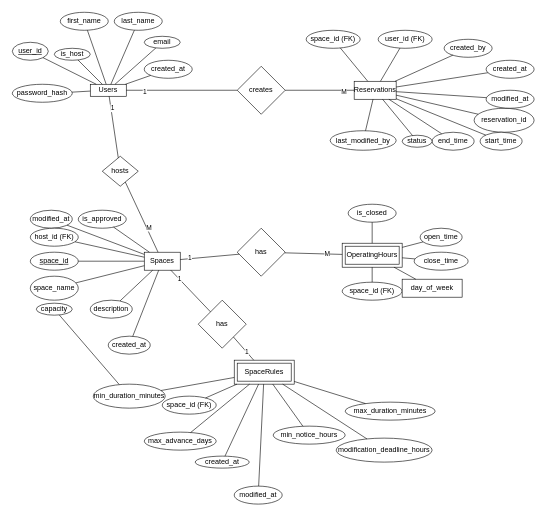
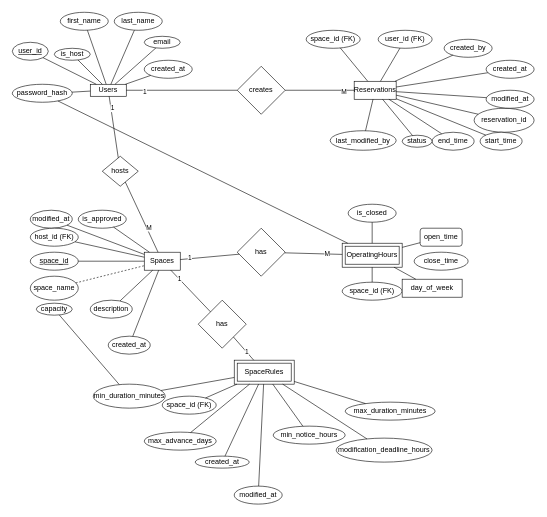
  <mxCell id="0" />
  <mxCell id="1" parent="0" />
  <mxCell id="2" value="Users" style="rounded=0;whiteSpace=wrap;html=1;" vertex="1" parent="1"><mxGeometry x="150" y="140" width="60" height="20" as="geometry" /></mxCell>
  <mxCell id="3" value="&lt;u&gt;user_id&lt;/u&gt;" style="ellipse;whiteSpace=wrap;html=1;" vertex="1" parent="1"><mxGeometry x="20" y="70" width="60" height="30" as="geometry" /></mxCell>
  <mxCell id="4" value="" style="endArrow=none;html=1;rounded=0;" edge="1" parent="1" source="2" target="3"><mxGeometry width="50" height="50" relative="1" as="geometry"><mxPoint x="230" y="300" as="sourcePoint" /><mxPoint x="280" y="250" as="targetPoint" /></mxGeometry></mxCell>
  <mxCell id="5" value="" style="endArrow=none;html=1;rounded=0;" edge="1" parent="1" source="2" target="6"><mxGeometry width="50" height="50" relative="1" as="geometry"><mxPoint x="290" y="260" as="sourcePoint" /><mxPoint x="170" y="100" as="targetPoint" /></mxGeometry></mxCell>
  <mxCell id="6" value="first_name" style="ellipse;whiteSpace=wrap;html=1;" vertex="1" parent="1"><mxGeometry x="100" y="20" width="80" height="30" as="geometry" /></mxCell>
  <mxCell id="7" value="last_name" style="ellipse;whiteSpace=wrap;html=1;" vertex="1" parent="1"><mxGeometry x="190" y="20" width="80" height="30" as="geometry" /></mxCell>
  <mxCell id="8" value="" style="endArrow=none;html=1;rounded=0;" edge="1" parent="1" source="2" target="7"><mxGeometry width="50" height="50" relative="1" as="geometry"><mxPoint x="310" y="360" as="sourcePoint" /><mxPoint x="360" y="310" as="targetPoint" /></mxGeometry></mxCell>
  <mxCell id="9" value="email" style="ellipse;whiteSpace=wrap;html=1;" vertex="1" parent="1"><mxGeometry x="240" y="60" width="60" height="20" as="geometry" /></mxCell>
  <mxCell id="10" value="" style="endArrow=none;html=1;rounded=0;" edge="1" parent="1" source="2" target="9"><mxGeometry width="50" height="50" relative="1" as="geometry"><mxPoint x="170" y="230" as="sourcePoint" /><mxPoint x="220" y="180" as="targetPoint" /></mxGeometry></mxCell>
  <mxCell id="11" value="password_hash" style="ellipse;whiteSpace=wrap;html=1;" vertex="1" parent="1"><mxGeometry x="20" y="140" width="100" height="30" as="geometry" /></mxCell>
  <mxCell id="12" value="" style="endArrow=none;html=1;rounded=0;" edge="1" parent="1" source="11" target="2"><mxGeometry width="50" height="50" relative="1" as="geometry"><mxPoint x="60" y="330" as="sourcePoint" /><mxPoint x="110" y="280" as="targetPoint" /></mxGeometry></mxCell>
  <mxCell id="13" value="is_host" style="ellipse;whiteSpace=wrap;html=1;" vertex="1" parent="1"><mxGeometry x="90" y="80" width="60" height="20" as="geometry" /></mxCell>
  <mxCell id="14" value="" style="endArrow=none;html=1;rounded=0;" edge="1" parent="1" source="13" target="2"><mxGeometry width="50" height="50" relative="1" as="geometry"><mxPoint x="470" y="410" as="sourcePoint" /><mxPoint x="520" y="360" as="targetPoint" /></mxGeometry></mxCell>
  <mxCell id="15" value="created_at" style="ellipse;whiteSpace=wrap;html=1;" vertex="1" parent="1"><mxGeometry x="240" y="100" width="80" height="30" as="geometry" /></mxCell>
  <mxCell id="16" value="" style="endArrow=none;html=1;rounded=0;" edge="1" parent="1" source="2" target="15"><mxGeometry width="50" height="50" relative="1" as="geometry"><mxPoint x="130" y="270" as="sourcePoint" /><mxPoint x="180" y="220" as="targetPoint" /></mxGeometry></mxCell>
  <mxCell id="17" value="Spaces" style="rounded=0;whiteSpace=wrap;html=1;" vertex="1" parent="1"><mxGeometry x="240" y="420" width="60" height="30" as="geometry" /></mxCell>
  <mxCell id="18" value="&lt;u&gt;space_id&lt;/u&gt;" style="ellipse;whiteSpace=wrap;html=1;" vertex="1" parent="1"><mxGeometry x="50" y="420" width="80" height="30" as="geometry" /></mxCell>
  <mxCell id="19" value="" style="endArrow=none;html=1;rounded=0;" edge="1" parent="1" source="18" target="17"><mxGeometry width="50" height="50" relative="1" as="geometry"><mxPoint x="170" y="340" as="sourcePoint" /><mxPoint x="220" y="290" as="targetPoint" /></mxGeometry></mxCell>
  <mxCell id="20" value="modified_at" style="ellipse;whiteSpace=wrap;html=1;" vertex="1" parent="1"><mxGeometry x="50" y="350" width="70" height="30" as="geometry" /></mxCell>
  <mxCell id="21" value="created_at" style="ellipse;whiteSpace=wrap;html=1;" vertex="1" parent="1"><mxGeometry x="180" y="560" width="70" height="30" as="geometry" /></mxCell>
  <mxCell id="22" value="is_approved" style="ellipse;whiteSpace=wrap;html=1;" vertex="1" parent="1"><mxGeometry x="130" y="350" width="80" height="30" as="geometry" /></mxCell>
  <mxCell id="23" value="capacity" style="ellipse;whiteSpace=wrap;html=1;" vertex="1" parent="1"><mxGeometry x="60" y="505" width="60" height="20" as="geometry" /></mxCell>
  <mxCell id="24" value="description" style="ellipse;whiteSpace=wrap;html=1;" vertex="1" parent="1"><mxGeometry x="150" y="500" width="70" height="30" as="geometry" /></mxCell>
  <mxCell id="25" value="space_name" style="ellipse;whiteSpace=wrap;html=1;" vertex="1" parent="1"><mxGeometry x="50" y="460" width="80" height="40" as="geometry" /></mxCell>
- <mxCell id="26" value="" style="endArrow=none;html=1;rounded=0;" edge="1" parent="1" source="25" target="17"><mxGeometry width="50" height="50" relative="1" as="geometry"><mxPoint x="170" y="350" as="sourcePoint" /><mxPoint x="220" y="300" as="targetPoint" /></mxGeometry></mxCell>
+ <mxCell id="26" value="" style="endArrow=none;html=1;rounded=0;dashed=1;" edge="1" parent="1" source="25" target="17"><mxGeometry width="50" height="50" relative="1" as="geometry"><mxPoint x="170" y="350" as="sourcePoint" /><mxPoint x="220" y="300" as="targetPoint" /></mxGeometry></mxCell>
  <mxCell id="27" value="" style="endArrow=none;html=1;rounded=0;" edge="1" parent="1" source="23" target="68"><mxGeometry width="50" height="50" relative="1" as="geometry"><mxPoint x="170" y="340" as="sourcePoint" /><mxPoint x="220" y="290" as="targetPoint" /></mxGeometry></mxCell>
  <mxCell id="28" value="" style="endArrow=none;html=1;rounded=0;" edge="1" parent="1" source="17" target="24"><mxGeometry width="50" height="50" relative="1" as="geometry"><mxPoint x="470" y="420" as="sourcePoint" /><mxPoint x="520" y="370" as="targetPoint" /></mxGeometry></mxCell>
  <mxCell id="29" value="" style="endArrow=none;html=1;rounded=0;" edge="1" parent="1" source="17" target="22"><mxGeometry width="50" height="50" relative="1" as="geometry"><mxPoint x="480" y="430" as="sourcePoint" /><mxPoint x="530" y="380" as="targetPoint" /></mxGeometry></mxCell>
  <mxCell id="30" value="" style="endArrow=none;html=1;rounded=0;" edge="1" parent="1" source="17" target="21"><mxGeometry width="50" height="50" relative="1" as="geometry"><mxPoint x="490" y="440" as="sourcePoint" /><mxPoint x="540" y="390" as="targetPoint" /></mxGeometry></mxCell>
  <mxCell id="31" value="" style="endArrow=none;html=1;rounded=0;" edge="1" parent="1" source="17" target="20"><mxGeometry width="50" height="50" relative="1" as="geometry"><mxPoint x="500" y="450" as="sourcePoint" /><mxPoint x="550" y="400" as="targetPoint" /></mxGeometry></mxCell>
  <mxCell id="32" value="host_id (FK)" style="ellipse;whiteSpace=wrap;html=1;" vertex="1" parent="1"><mxGeometry x="50" y="380" width="80" height="30" as="geometry" /></mxCell>
  <mxCell id="33" value="" style="endArrow=none;html=1;rounded=0;" edge="1" parent="1" source="17" target="32"><mxGeometry width="50" height="50" relative="1" as="geometry"><mxPoint x="240" y="360" as="sourcePoint" /><mxPoint x="290" y="310" as="targetPoint" /></mxGeometry></mxCell>
  <mxCell id="34" value="OperatingHours" style="shape=ext;margin=3;double=1;whiteSpace=wrap;html=1;align=center;" vertex="1" parent="1"><mxGeometry x="570" y="405" width="100" height="40" as="geometry" /></mxCell>
  <mxCell id="35" value="space_id (FK)" style="ellipse;whiteSpace=wrap;html=1;" vertex="1" parent="1"><mxGeometry x="570" y="470" width="100" height="30" as="geometry" /></mxCell>
  <mxCell id="36" value="" style="endArrow=none;html=1;rounded=0;" edge="1" parent="1" source="35" target="34"><mxGeometry width="50" height="50" relative="1" as="geometry"><mxPoint x="490" y="595" as="sourcePoint" /><mxPoint x="540" y="545" as="targetPoint" /></mxGeometry></mxCell>
  <mxCell id="37" value="day_of_week" style="whiteSpace=wrap;html=1;rounded=0;" vertex="1" parent="1"><mxGeometry x="670" y="465" width="100" height="30" as="geometry" /></mxCell>
  <mxCell id="38" value="" style="endArrow=none;html=1;rounded=0;" edge="1" parent="1" source="37" target="34"><mxGeometry width="50" height="50" relative="1" as="geometry"><mxPoint x="780" y="315" as="sourcePoint" /><mxPoint x="830" y="265" as="targetPoint" /></mxGeometry></mxCell>
- <mxCell id="39" value="open_time" style="ellipse;whiteSpace=wrap;html=1;" vertex="1" parent="1"><mxGeometry x="700" y="380" width="70" height="30" as="geometry" /></mxCell>
+ <mxCell id="39" value="open_time" style="whiteSpace=wrap;html=1;rounded=1;" vertex="1" parent="1"><mxGeometry x="700" y="380" width="70" height="30" as="geometry" /></mxCell>
  <mxCell id="40" value="close_time" style="ellipse;whiteSpace=wrap;html=1;" vertex="1" parent="1"><mxGeometry x="690" y="420" width="90" height="30" as="geometry" /></mxCell>
- <mxCell id="41" value="" style="endArrow=none;html=1;rounded=0;" edge="1" parent="1" source="34" target="40"><mxGeometry width="50" height="50" relative="1" as="geometry"><mxPoint x="520" y="335" as="sourcePoint" /><mxPoint x="570" y="285" as="targetPoint" /></mxGeometry></mxCell>
+ <mxCell id="41" value="" style="endArrow=none;html=1;rounded=0;" edge="1" parent="1" source="34" target="11"><mxGeometry width="50" height="50" relative="1" as="geometry"><mxPoint x="520" y="335" as="sourcePoint" /><mxPoint x="570" y="285" as="targetPoint" /></mxGeometry></mxCell>
  <mxCell id="42" value="" style="endArrow=none;html=1;rounded=0;" edge="1" parent="1" source="34" target="39"><mxGeometry width="50" height="50" relative="1" as="geometry"><mxPoint x="520" y="345" as="sourcePoint" /><mxPoint x="570" y="295" as="targetPoint" /></mxGeometry></mxCell>
  <mxCell id="43" value="is_closed" style="ellipse;whiteSpace=wrap;html=1;" vertex="1" parent="1"><mxGeometry x="580" y="340" width="80" height="30" as="geometry" /></mxCell>
  <mxCell id="44" value="" style="endArrow=none;html=1;rounded=0;" edge="1" parent="1" source="34" target="43"><mxGeometry width="50" height="50" relative="1" as="geometry"><mxPoint x="350" y="325" as="sourcePoint" /><mxPoint x="460" y="335" as="targetPoint" /></mxGeometry></mxCell>
  <mxCell id="45" value="Reservations" style="rounded=0;whiteSpace=wrap;html=1;" vertex="1" parent="1"><mxGeometry x="590" y="135" width="70" height="30" as="geometry" /></mxCell>
  <mxCell id="46" value="reservation_id" style="ellipse;whiteSpace=wrap;html=1;" vertex="1" parent="1"><mxGeometry x="790" y="180" width="100" height="40" as="geometry" /></mxCell>
  <mxCell id="47" value="" style="endArrow=none;html=1;rounded=0;" edge="1" parent="1" source="45" target="46"><mxGeometry width="50" height="50" relative="1" as="geometry"><mxPoint x="680" y="310" as="sourcePoint" /><mxPoint x="730" y="260" as="targetPoint" /></mxGeometry></mxCell>
  <mxCell id="48" value="space_id (FK)" style="ellipse;whiteSpace=wrap;html=1;" vertex="1" parent="1"><mxGeometry x="510" y="50" width="90" height="30" as="geometry" /></mxCell>
  <mxCell id="49" value="user_id (FK)" style="ellipse;whiteSpace=wrap;html=1;" vertex="1" parent="1"><mxGeometry x="630" y="50" width="90" height="30" as="geometry" /></mxCell>
  <mxCell id="50" value="" style="endArrow=none;html=1;rounded=0;" edge="1" parent="1" source="45" target="48"><mxGeometry width="50" height="50" relative="1" as="geometry"><mxPoint x="360" y="320" as="sourcePoint" /><mxPoint x="410" y="270" as="targetPoint" /></mxGeometry></mxCell>
  <mxCell id="51" value="" style="endArrow=none;html=1;rounded=0;" edge="1" parent="1" source="45" target="49"><mxGeometry width="50" height="50" relative="1" as="geometry"><mxPoint x="470" y="330" as="sourcePoint" /><mxPoint x="520" y="280" as="targetPoint" /></mxGeometry></mxCell>
  <mxCell id="52" value="end_time" style="ellipse;whiteSpace=wrap;html=1;" vertex="1" parent="1"><mxGeometry x="720" y="220" width="70" height="30" as="geometry" /></mxCell>
  <mxCell id="53" value="start_time" style="ellipse;whiteSpace=wrap;html=1;" vertex="1" parent="1"><mxGeometry x="800" y="220" width="70" height="30" as="geometry" /></mxCell>
  <mxCell id="54" value="" style="endArrow=none;html=1;rounded=0;" edge="1" parent="1" source="52" target="45"><mxGeometry width="50" height="50" relative="1" as="geometry"><mxPoint x="630" y="360" as="sourcePoint" /><mxPoint x="680" y="310" as="targetPoint" /></mxGeometry></mxCell>
  <mxCell id="55" value="" style="endArrow=none;html=1;rounded=0;" edge="1" parent="1" source="53" target="45"><mxGeometry width="50" height="50" relative="1" as="geometry"><mxPoint x="630" y="360" as="sourcePoint" /><mxPoint x="680" y="310" as="targetPoint" /></mxGeometry></mxCell>
  <mxCell id="56" value="status" style="ellipse;whiteSpace=wrap;html=1;" vertex="1" parent="1"><mxGeometry x="670" y="225" width="50" height="20" as="geometry" /></mxCell>
  <mxCell id="57" value="" style="endArrow=none;html=1;rounded=0;" edge="1" parent="1" source="56" target="45"><mxGeometry width="50" height="50" relative="1" as="geometry"><mxPoint x="440" y="340" as="sourcePoint" /><mxPoint x="490" y="290" as="targetPoint" /></mxGeometry></mxCell>
  <mxCell id="58" value="modified_at" style="ellipse;whiteSpace=wrap;html=1;" vertex="1" parent="1"><mxGeometry x="810" y="150" width="80" height="30" as="geometry" /></mxCell>
  <mxCell id="59" value="created_at" style="ellipse;whiteSpace=wrap;html=1;" vertex="1" parent="1"><mxGeometry x="810" y="100" width="80" height="30" as="geometry" /></mxCell>
  <mxCell id="60" value="created_by" style="ellipse;whiteSpace=wrap;html=1;" vertex="1" parent="1"><mxGeometry x="740" y="65" width="80" height="30" as="geometry" /></mxCell>
  <mxCell id="61" value="" style="endArrow=none;html=1;rounded=0;" edge="1" parent="1" source="45" target="58"><mxGeometry width="50" height="50" relative="1" as="geometry"><mxPoint x="630" y="360" as="sourcePoint" /><mxPoint x="680" y="310" as="targetPoint" /></mxGeometry></mxCell>
  <mxCell id="62" value="" style="endArrow=none;html=1;rounded=0;" edge="1" parent="1" source="45" target="59"><mxGeometry width="50" height="50" relative="1" as="geometry"><mxPoint x="630" y="360" as="sourcePoint" /><mxPoint x="680" y="310" as="targetPoint" /></mxGeometry></mxCell>
  <mxCell id="63" value="" style="endArrow=none;html=1;rounded=0;" edge="1" parent="1" source="45" target="60"><mxGeometry width="50" height="50" relative="1" as="geometry"><mxPoint x="630" y="360" as="sourcePoint" /><mxPoint x="680" y="310" as="targetPoint" /></mxGeometry></mxCell>
  <mxCell id="64" value="last_modified_by" style="ellipse;whiteSpace=wrap;html=1;" vertex="1" parent="1"><mxGeometry x="550" y="217.5" width="110" height="32.5" as="geometry" /></mxCell>
  <mxCell id="65" value="" style="endArrow=none;html=1;rounded=0;" edge="1" parent="1" source="45" target="64"><mxGeometry width="50" height="50" relative="1" as="geometry"><mxPoint x="630" y="360" as="sourcePoint" /><mxPoint x="680" y="310" as="targetPoint" /></mxGeometry></mxCell>
  <mxCell id="66" value="SpaceRules" style="shape=ext;margin=3;double=1;whiteSpace=wrap;html=1;align=center;" vertex="1" parent="1"><mxGeometry x="390" y="600" width="100" height="40" as="geometry" /></mxCell>
  <mxCell id="67" value="space_id (FK)" style="ellipse;whiteSpace=wrap;html=1;" vertex="1" parent="1"><mxGeometry x="270" y="660" width="90" height="30" as="geometry" /></mxCell>
  <mxCell id="68" value="min_duration_minutes" style="ellipse;whiteSpace=wrap;html=1;" vertex="1" parent="1"><mxGeometry x="155" y="640" width="120" height="40" as="geometry" /></mxCell>
  <mxCell id="69" value="max_duration_minutes" style="ellipse;whiteSpace=wrap;html=1;" vertex="1" parent="1"><mxGeometry x="575" y="670" width="150" height="30" as="geometry" /></mxCell>
  <mxCell id="70" value="max_advance_days" style="ellipse;whiteSpace=wrap;html=1;" vertex="1" parent="1"><mxGeometry x="240" y="720" width="120" height="30" as="geometry" /></mxCell>
  <mxCell id="71" value="min_notice_hours" style="ellipse;whiteSpace=wrap;html=1;" vertex="1" parent="1"><mxGeometry x="455" y="710" width="120" height="30" as="geometry" /></mxCell>
  <mxCell id="72" value="modification_deadline_hours" style="ellipse;whiteSpace=wrap;html=1;" vertex="1" parent="1"><mxGeometry x="560" y="730" width="160" height="40" as="geometry" /></mxCell>
  <mxCell id="73" value="created_at" style="ellipse;whiteSpace=wrap;html=1;" vertex="1" parent="1"><mxGeometry x="325" y="760" width="90" height="20" as="geometry" /></mxCell>
  <mxCell id="74" value="modified_at" style="ellipse;whiteSpace=wrap;html=1;" vertex="1" parent="1"><mxGeometry x="390" y="810" width="80" height="30" as="geometry" /></mxCell>
  <mxCell id="75" value="" style="endArrow=none;html=1;rounded=0;" edge="1" parent="1" source="73" target="66"><mxGeometry width="50" height="50" relative="1" as="geometry"><mxPoint x="690" y="630" as="sourcePoint" /><mxPoint x="740" y="580" as="targetPoint" /></mxGeometry></mxCell>
  <mxCell id="76" value="" style="endArrow=none;html=1;rounded=0;" edge="1" parent="1" source="70" target="66"><mxGeometry width="50" height="50" relative="1" as="geometry"><mxPoint x="690" y="630" as="sourcePoint" /><mxPoint x="740" y="580" as="targetPoint" /></mxGeometry></mxCell>
  <mxCell id="77" value="" style="endArrow=none;html=1;rounded=0;" edge="1" parent="1" source="74" target="66"><mxGeometry width="50" height="50" relative="1" as="geometry"><mxPoint x="690" y="630" as="sourcePoint" /><mxPoint x="740" y="580" as="targetPoint" /></mxGeometry></mxCell>
  <mxCell id="78" value="" style="endArrow=none;html=1;rounded=0;" edge="1" parent="1" source="71" target="66"><mxGeometry width="50" height="50" relative="1" as="geometry"><mxPoint x="690" y="630" as="sourcePoint" /><mxPoint x="740" y="580" as="targetPoint" /></mxGeometry></mxCell>
  <mxCell id="79" value="" style="endArrow=none;html=1;rounded=0;" edge="1" parent="1" source="72" target="66"><mxGeometry width="50" height="50" relative="1" as="geometry"><mxPoint x="690" y="630" as="sourcePoint" /><mxPoint x="740" y="580" as="targetPoint" /></mxGeometry></mxCell>
  <mxCell id="80" value="" style="endArrow=none;html=1;rounded=0;" edge="1" parent="1" source="69" target="66"><mxGeometry width="50" height="50" relative="1" as="geometry"><mxPoint x="690" y="630" as="sourcePoint" /><mxPoint x="740" y="580" as="targetPoint" /></mxGeometry></mxCell>
  <mxCell id="81" value="" style="endArrow=none;html=1;rounded=0;" edge="1" parent="1" source="68" target="66"><mxGeometry width="50" height="50" relative="1" as="geometry"><mxPoint x="690" y="630" as="sourcePoint" /><mxPoint x="740" y="580" as="targetPoint" /></mxGeometry></mxCell>
  <mxCell id="82" value="" style="endArrow=none;html=1;rounded=0;" edge="1" parent="1" source="66" target="67"><mxGeometry width="50" height="50" relative="1" as="geometry"><mxPoint x="690" y="630" as="sourcePoint" /><mxPoint x="740" y="580" as="targetPoint" /></mxGeometry></mxCell>
  <mxCell id="83" value="creates" style="rhombus;whiteSpace=wrap;html=1;" vertex="1" parent="1"><mxGeometry x="395" y="110" width="80" height="80" as="geometry" /></mxCell>
  <mxCell id="84" value="" style="endArrow=none;html=1;rounded=0;" edge="1" parent="1" source="2" target="83"><mxGeometry width="50" height="50" relative="1" as="geometry"><mxPoint x="290" y="320" as="sourcePoint" /><mxPoint x="340" y="270" as="targetPoint" /></mxGeometry></mxCell>
  <mxCell id="85" value="1" style="edgeLabel;html=1;align=center;verticalAlign=middle;resizable=0;points=[];" vertex="1" connectable="0" parent="84"><mxGeometry x="-0.676" y="-2" relative="1" as="geometry"><mxPoint as="offset" /></mxGeometry></mxCell>
  <mxCell id="86" value="" style="endArrow=none;html=1;rounded=0;" edge="1" parent="1" source="45" target="83"><mxGeometry width="50" height="50" relative="1" as="geometry"><mxPoint x="330" y="290" as="sourcePoint" /><mxPoint x="380" y="240" as="targetPoint" /></mxGeometry></mxCell>
  <mxCell id="87" value="M" style="edgeLabel;html=1;align=center;verticalAlign=middle;resizable=0;points=[];" vertex="1" connectable="0" parent="86"><mxGeometry x="-0.687" y="1" relative="1" as="geometry"><mxPoint as="offset" /></mxGeometry></mxCell>
  <mxCell id="88" value="hosts" style="rhombus;whiteSpace=wrap;html=1;" vertex="1" parent="1"><mxGeometry x="170" y="260" width="60" height="50" as="geometry" /></mxCell>
  <mxCell id="89" value="" style="endArrow=none;html=1;rounded=0;" edge="1" parent="1" source="88" target="2"><mxGeometry width="50" height="50" relative="1" as="geometry"><mxPoint x="140" y="280" as="sourcePoint" /><mxPoint x="190" y="230" as="targetPoint" /></mxGeometry></mxCell>
  <mxCell id="90" value="1" style="edgeLabel;html=1;align=center;verticalAlign=middle;resizable=0;points=[];" vertex="1" connectable="0" parent="89"><mxGeometry x="0.625" y="-2" relative="1" as="geometry"><mxPoint as="offset" /></mxGeometry></mxCell>
  <mxCell id="91" value="" style="endArrow=none;html=1;rounded=0;" edge="1" parent="1" source="17" target="88"><mxGeometry width="50" height="50" relative="1" as="geometry"><mxPoint x="50" y="360" as="sourcePoint" /><mxPoint x="100" y="310" as="targetPoint" /></mxGeometry></mxCell>
  <mxCell id="92" value="M" style="edgeLabel;html=1;align=center;verticalAlign=middle;resizable=0;points=[];" vertex="1" connectable="0" parent="91"><mxGeometry x="-0.32" y="-3" relative="1" as="geometry"><mxPoint as="offset" /></mxGeometry></mxCell>
  <mxCell id="93" value="has" style="rhombus;whiteSpace=wrap;html=1;" vertex="1" parent="1"><mxGeometry x="330" y="500" width="80" height="80" as="geometry" /></mxCell>
  <mxCell id="94" value="has" style="rhombus;whiteSpace=wrap;html=1;" vertex="1" parent="1"><mxGeometry x="395" y="380" width="80" height="80" as="geometry" /></mxCell>
  <mxCell id="95" style="edgeStyle=orthogonalEdgeStyle;rounded=0;orthogonalLoop=1;jettySize=auto;html=1;exitX=0.5;exitY=1;exitDx=0;exitDy=0;" edge="1" parent="1" source="74" target="74"><mxGeometry relative="1" as="geometry" /></mxCell>
  <mxCell id="96" value="" style="endArrow=none;html=1;rounded=0;" edge="1" parent="1" source="17" target="93"><mxGeometry width="50" height="50" relative="1" as="geometry"><mxPoint x="320" y="480" as="sourcePoint" /><mxPoint x="370" y="430" as="targetPoint" /></mxGeometry></mxCell>
  <mxCell id="97" value="1" style="edgeLabel;html=1;align=center;verticalAlign=middle;resizable=0;points=[];" vertex="1" connectable="0" parent="96"><mxGeometry x="-0.592" relative="1" as="geometry"><mxPoint as="offset" /></mxGeometry></mxCell>
  <mxCell id="98" value="" style="endArrow=none;html=1;rounded=0;" edge="1" parent="1" source="93" target="66"><mxGeometry width="50" height="50" relative="1" as="geometry"><mxPoint x="370" y="340" as="sourcePoint" /><mxPoint x="420" y="290" as="targetPoint" /></mxGeometry></mxCell>
  <mxCell id="99" value="1" style="edgeLabel;html=1;align=center;verticalAlign=middle;resizable=0;points=[];" vertex="1" connectable="0" parent="98"><mxGeometry x="0.27" relative="1" as="geometry"><mxPoint as="offset" /></mxGeometry></mxCell>
  <mxCell id="100" value="" style="endArrow=none;html=1;rounded=0;" edge="1" parent="1" source="17" target="94"><mxGeometry width="50" height="50" relative="1" as="geometry"><mxPoint x="370" y="350" as="sourcePoint" /><mxPoint x="420" y="300" as="targetPoint" /></mxGeometry></mxCell>
  <mxCell id="101" value="1" style="edgeLabel;html=1;align=center;verticalAlign=middle;resizable=0;points=[];" vertex="1" connectable="0" parent="100"><mxGeometry x="-0.671" y="2" relative="1" as="geometry"><mxPoint as="offset" /></mxGeometry></mxCell>
  <mxCell id="102" value="" style="endArrow=none;html=1;rounded=0;" edge="1" parent="1" source="94" target="34"><mxGeometry width="50" height="50" relative="1" as="geometry"><mxPoint x="297" y="430" as="sourcePoint" /><mxPoint x="430" y="310" as="targetPoint" /></mxGeometry></mxCell>
  <mxCell id="103" value="M" style="edgeLabel;html=1;align=center;verticalAlign=middle;resizable=0;points=[];" vertex="1" connectable="0" parent="102"><mxGeometry x="0.471" relative="1" as="geometry"><mxPoint as="offset" /></mxGeometry></mxCell>
